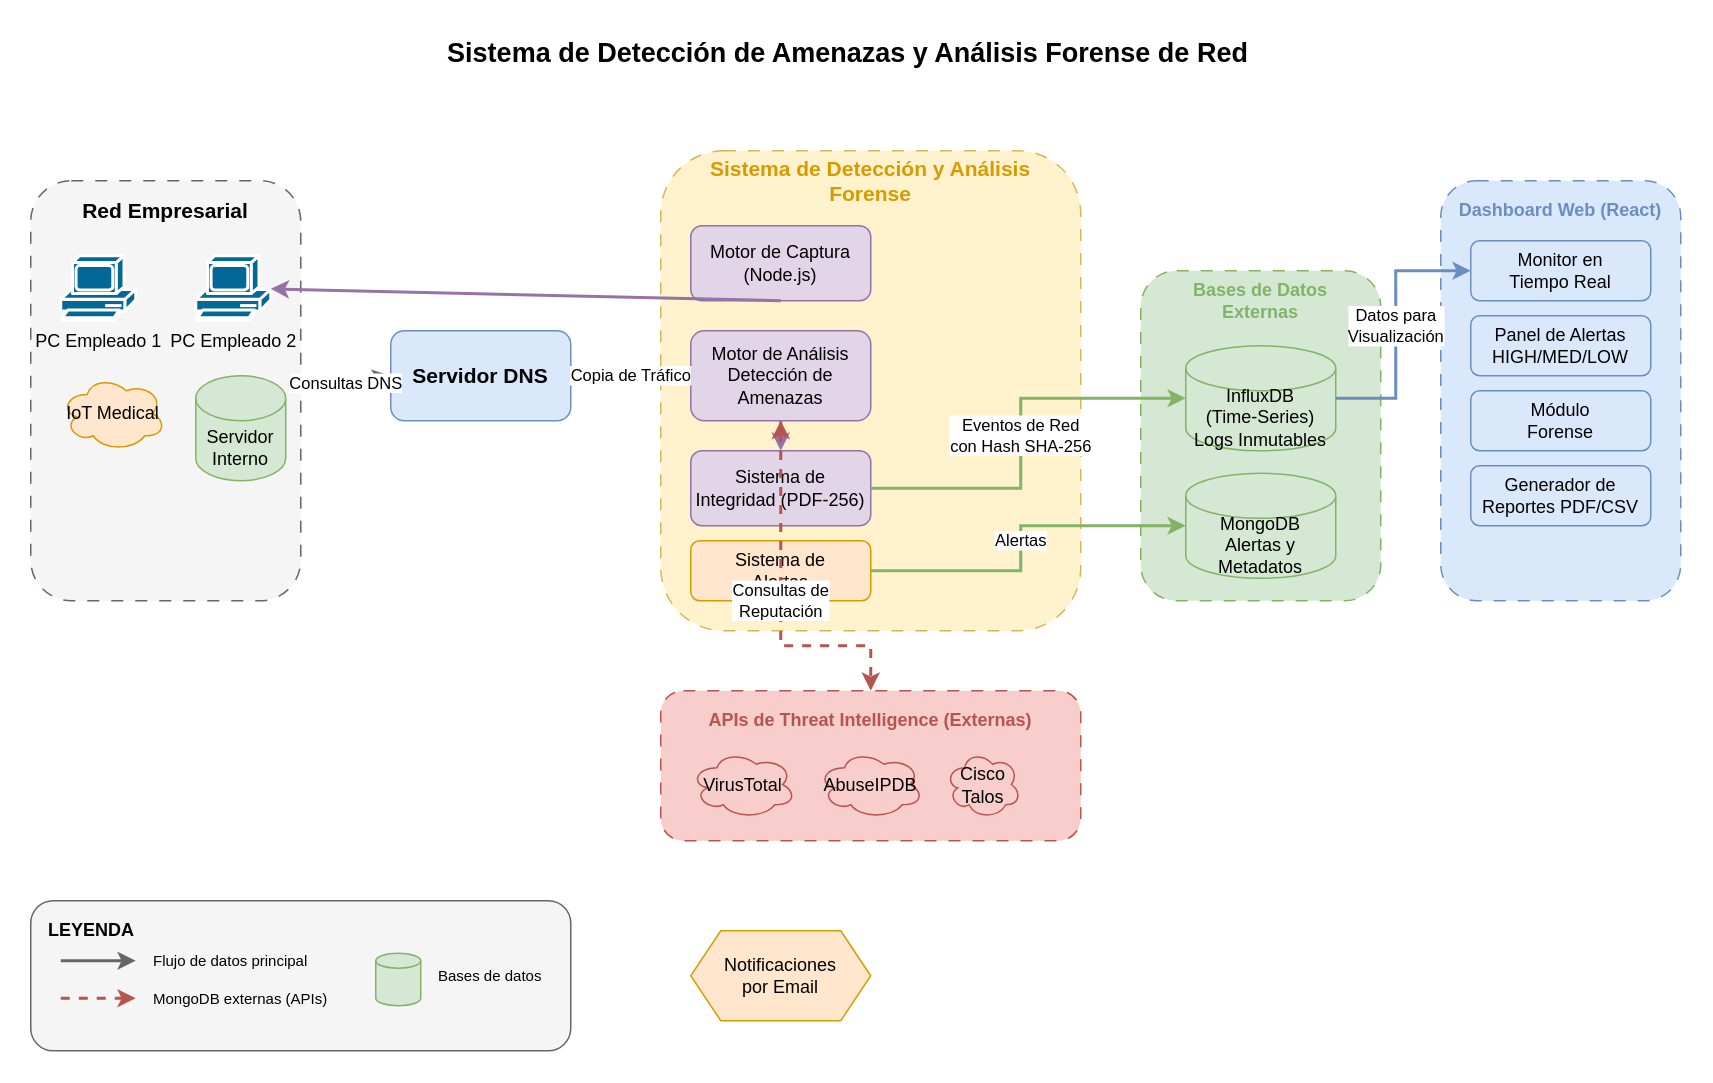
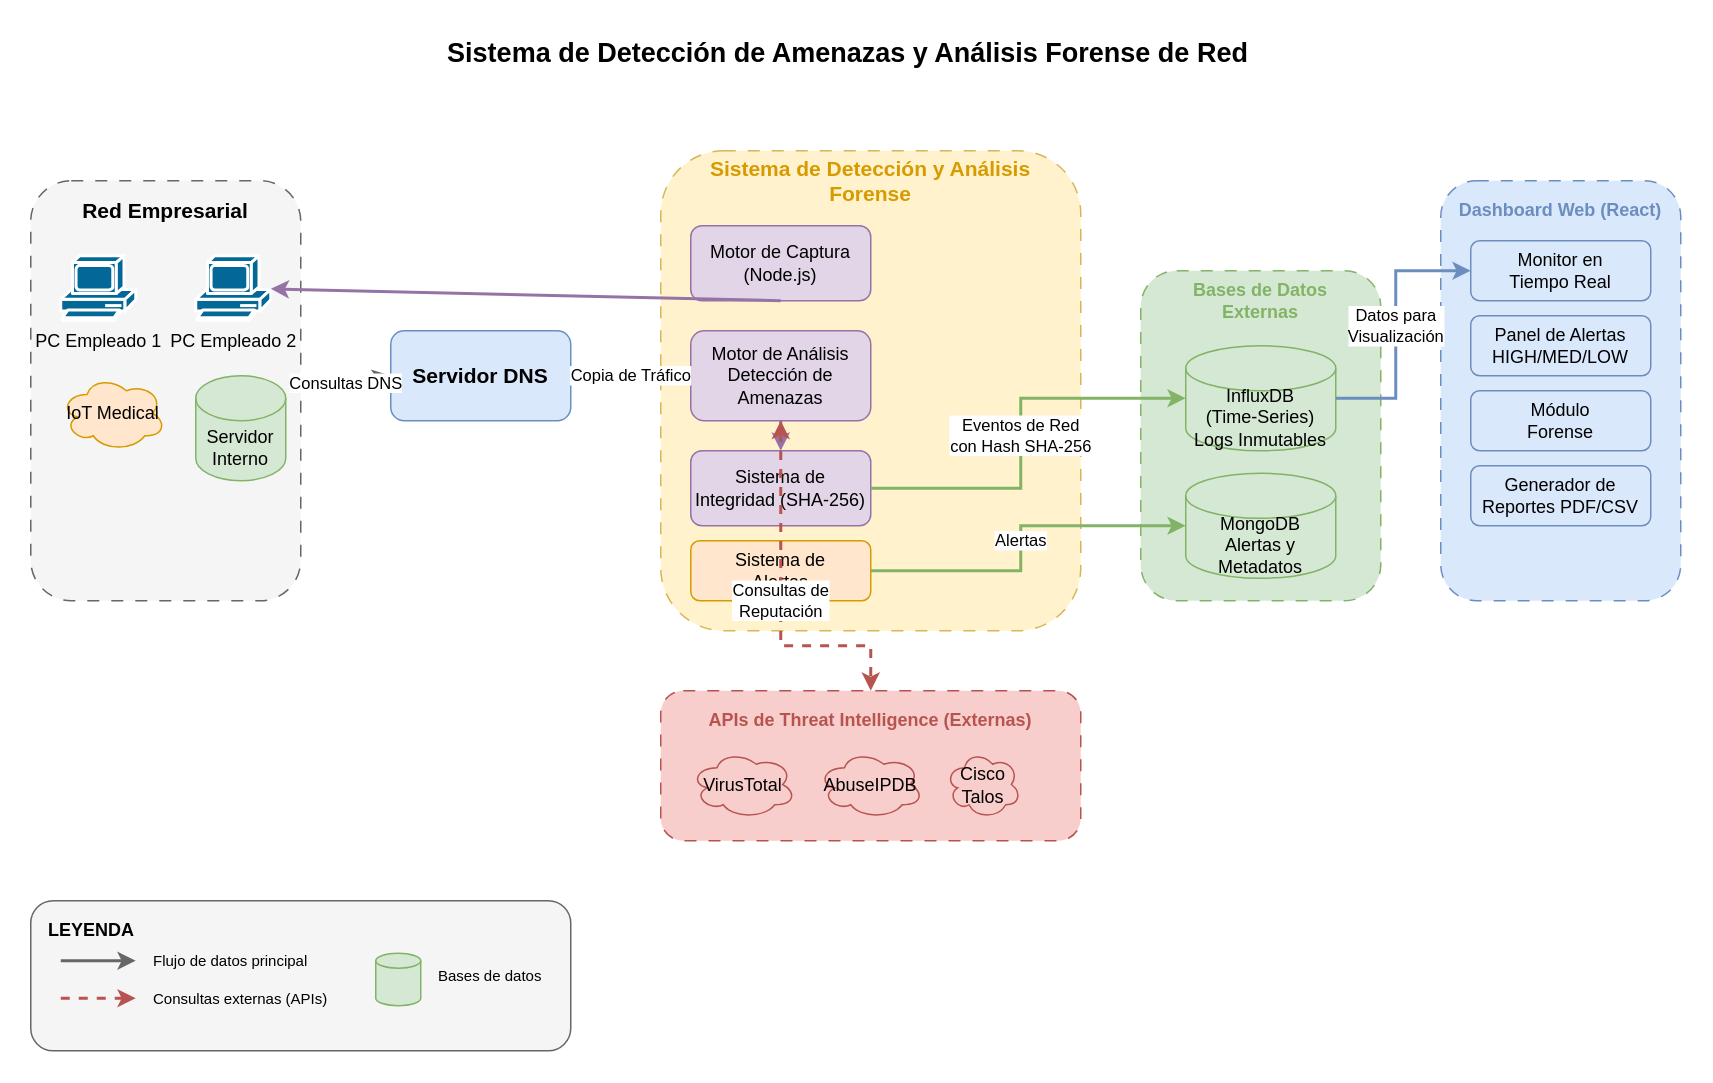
  <mxCell id="0" />
  <mxCell id="1" parent="0" />
  <mxCell id="2" value="Sistema de Detección de Amenazas y Análisis Forense de Red" style="text;html=1;strokeColor=none;fillColor=none;align=center;verticalAlign=middle;whiteSpace=wrap;rounded=0;fontSize=18;fontStyle=1" vertex="1" parent="1"><mxGeometry x="214.5" y="20" width="700" height="30" as="geometry" /></mxCell>
  <mxCell id="3" value="" style="rounded=1;whiteSpace=wrap;html=1;fillColor=#f5f5f5;strokeColor=#666666;dashed=1;dashPattern=8 8;" vertex="1" parent="1"><mxGeometry x="20" y="120" width="180" height="280" as="geometry" /></mxCell>
  <mxCell id="4" value="Red Empresarial" style="text;html=1;strokeColor=none;fillColor=none;align=center;verticalAlign=middle;whiteSpace=wrap;rounded=0;fontSize=14;fontStyle=1" vertex="1" parent="1"><mxGeometry x="50" y="130" width="120" height="20" as="geometry" /></mxCell>
  <mxCell id="5" value="PC Empleado 1" style="shape=mxgraph.cisco.computers_and_peripherals.pc;html=1;pointerEvents=1;dashed=0;fillColor=#036897;strokeColor=#ffffff;strokeWidth=2;verticalLabelPosition=bottom;verticalAlign=top;align=center;outlineConnect=0;" vertex="1" parent="1"><mxGeometry x="40" y="170" width="50" height="43" as="geometry" /></mxCell>
  <mxCell id="6" value="PC Empleado 2" style="shape=mxgraph.cisco.computers_and_peripherals.pc;html=1;pointerEvents=1;dashed=0;fillColor=#036897;strokeColor=#ffffff;strokeWidth=2;verticalLabelPosition=bottom;verticalAlign=top;align=center;outlineConnect=0;" vertex="1" parent="1"><mxGeometry x="130" y="170" width="50" height="43" as="geometry" /></mxCell>
  <mxCell id="7" value="IoT Medical" style="ellipse;shape=cloud;whiteSpace=wrap;html=1;fillColor=#ffe6cc;strokeColor=#d79b00;" vertex="1" parent="1"><mxGeometry x="40" y="250" width="70" height="50" as="geometry" /></mxCell>
  <mxCell id="8" value="Servidor Interno" style="shape=cylinder3;whiteSpace=wrap;html=1;boundedLbl=1;backgroundOutline=1;size=15;fillColor=#d5e8d4;strokeColor=#82b366;" vertex="1" parent="1"><mxGeometry x="130" y="250" width="60" height="70" as="geometry" /></mxCell>
  <mxCell id="9" value="Servidor DNS" style="rounded=1;whiteSpace=wrap;html=1;fillColor=#dae8fc;strokeColor=#6c8ebf;fontSize=14;fontStyle=1" vertex="1" parent="1"><mxGeometry x="260" y="220" width="120" height="60" as="geometry" /></mxCell>
  <mxCell id="10" value="Consultas DNS" style="endArrow=classic;html=1;rounded=0;entryX=0;entryY=0.5;entryDx=0;entryDy=0;exitX=1;exitY=0.5;exitDx=0;exitDy=0;strokeWidth=2;strokeColor=#666666;" edge="1" parent="1" source="3" target="9"><mxGeometry width="50" height="50" relative="1" as="geometry"><mxPoint x="200" y="260" as="sourcePoint" /><mxPoint x="250" y="210" as="targetPoint" /></mxGeometry></mxCell>
  <mxCell id="11" value="" style="rounded=1;whiteSpace=wrap;html=1;fillColor=#fff2cc;strokeColor=#d6b656;dashed=1;dashPattern=8 8;" vertex="1" parent="1"><mxGeometry x="440" y="100" width="280" height="320" as="geometry" /></mxCell>
  <mxCell id="12" value="Sistema de Detección y Análisis Forense" style="text;html=1;strokeColor=none;fillColor=none;align=center;verticalAlign=middle;whiteSpace=wrap;rounded=0;fontSize=14;fontStyle=1;fontColor=#d79b00;" vertex="1" parent="1"><mxGeometry x="450" y="110" width="260" height="20" as="geometry" /></mxCell>
  <mxCell id="13" value="Motor de Captura&#10;(Node.js)" style="rounded=1;whiteSpace=wrap;html=1;fillColor=#e1d5e7;strokeColor=#9673a6;" vertex="1" parent="1"><mxGeometry x="460" y="150" width="120" height="50" as="geometry" /></mxCell>
  <mxCell id="14" value="Motor de Análisis&#10;Detección de Amenazas" style="rounded=1;whiteSpace=wrap;html=1;fillColor=#e1d5e7;strokeColor=#9673a6;" vertex="1" parent="1"><mxGeometry x="460" y="220" width="120" height="60" as="geometry" /></mxCell>
- <mxCell id="15" value="Sistema de&#10;Integridad (PDF-256)" style="rounded=1;whiteSpace=wrap;html=1;fillColor=#e1d5e7;strokeColor=#9673a6;" vertex="1" parent="1"><mxGeometry x="460" y="300" width="120" height="50" as="geometry" /></mxCell>
+ <mxCell id="15" value="Sistema de&#10;Integridad (SHA-256)" style="rounded=1;whiteSpace=wrap;html=1;fillColor=#e1d5e7;strokeColor=#9673a6;" vertex="1" parent="1"><mxGeometry x="460" y="300" width="120" height="50" as="geometry" /></mxCell>
  <mxCell id="16" value="Sistema de&#10;Alertas" style="rounded=1;whiteSpace=wrap;html=1;fillColor=#ffe6cc;strokeColor=#d79b00;" vertex="1" parent="1"><mxGeometry x="460" y="360" width="120" height="40" as="geometry" /></mxCell>
  <mxCell id="17" value="Copia de Tráfico" style="endArrow=classic;html=1;rounded=0;exitX=1;exitY=0.5;exitDx=0;exitDy=0;strokeWidth=2;strokeColor=#6c8ebf;" edge="1" parent="1" source="9" target="14"><mxGeometry width="50" height="50" relative="1" as="geometry"><mxPoint x="380" y="250" as="sourcePoint" /><mxPoint x="430" y="200" as="targetPoint" /></mxGeometry></mxCell>
  <mxCell id="18" value="" style="endArrow=classic;html=1;rounded=0;exitX=0.5;exitY=1;exitDx=0;exitDy=0;strokeWidth=2;strokeColor=#9673a6;" edge="1" parent="1" source="13" target="6"><mxGeometry width="50" height="50" relative="1" as="geometry"><mxPoint x="520" y="250" as="sourcePoint" /><mxPoint x="520" y="220" as="targetPoint" /></mxGeometry></mxCell>
  <mxCell id="19" value="" style="endArrow=classic;html=1;rounded=0;exitX=0.5;exitY=1;exitDx=0;exitDy=0;entryX=0.5;entryY=0;entryDx=0;entryDy=0;strokeWidth=2;strokeColor=#9673a6;" edge="1" parent="1" source="14" target="15"><mxGeometry width="50" height="50" relative="1" as="geometry"><mxPoint x="520" y="280" as="sourcePoint" /><mxPoint x="520" y="300" as="targetPoint" /></mxGeometry></mxCell>
  <mxCell id="20" value="" style="rounded=1;whiteSpace=wrap;html=1;fillColor=#f8cecc;strokeColor=#b85450;dashed=1;dashPattern=8 8;" vertex="1" parent="1"><mxGeometry x="440" y="460" width="280" height="100" as="geometry" /></mxCell>
  <mxCell id="21" value="APIs de Threat Intelligence (Externas)" style="text;html=1;strokeColor=none;fillColor=none;align=center;verticalAlign=middle;whiteSpace=wrap;rounded=0;fontSize=12;fontStyle=1;fontColor=#b85450;" vertex="1" parent="1"><mxGeometry x="450" y="470" width="260" height="20" as="geometry" /></mxCell>
  <mxCell id="22" value="VirusTotal" style="ellipse;shape=cloud;whiteSpace=wrap;html=1;fillColor=#f8cecc;strokeColor=#b85450;" vertex="1" parent="1"><mxGeometry x="460" y="500" width="70" height="45" as="geometry" /></mxCell>
  <mxCell id="23" value="AbuseIPDB" style="ellipse;shape=cloud;whiteSpace=wrap;html=1;fillColor=#f8cecc;strokeColor=#b85450;" vertex="1" parent="1"><mxGeometry x="545" y="500" width="70" height="45" as="geometry" /></mxCell>
  <mxCell id="24" value="Cisco Talos" style="ellipse;shape=cloud;whiteSpace=wrap;html=1;fillColor=#f8cecc;strokeColor=#b85450;" vertex="1" parent="1"><mxGeometry x="630" y="500" width="50" height="45" as="geometry" /></mxCell>
  <mxCell id="25" value="Consultas de&#10;Reputación" style="endArrow=classic;startArrow=classic;html=1;rounded=0;exitX=0.5;exitY=1;exitDx=0;exitDy=0;entryX=0.5;entryY=0;entryDx=0;entryDy=0;strokeWidth=2;strokeColor=#b85450;dashed=1;" edge="1" parent="1" source="14" target="20"><mxGeometry width="50" height="50" relative="1" as="geometry"><mxPoint x="520" y="280" as="sourcePoint" /><mxPoint x="580" y="460" as="targetPoint" /><Array as="points"><mxPoint x="520" y="430" /><mxPoint x="580" y="430" /></Array></mxGeometry></mxCell>
  <mxCell id="26" value="" style="rounded=1;whiteSpace=wrap;html=1;fillColor=#d5e8d4;strokeColor=#82b366;dashed=1;dashPattern=8 8;" vertex="1" parent="1"><mxGeometry x="760" y="180" width="160" height="220" as="geometry" /></mxCell>
  <mxCell id="27" value="Bases de Datos Externas" style="text;html=1;strokeColor=none;fillColor=none;align=center;verticalAlign=middle;whiteSpace=wrap;rounded=0;fontSize=12;fontStyle=1;fontColor=#82b366;" vertex="1" parent="1"><mxGeometry x="770" y="190" width="140" height="20" as="geometry" /></mxCell>
  <mxCell id="28" value="InfluxDB&#10;(Time-Series)&#10;Logs Inmutables" style="shape=cylinder3;whiteSpace=wrap;html=1;boundedLbl=1;backgroundOutline=1;size=15;fillColor=#d5e8d4;strokeColor=#82b366;" vertex="1" parent="1"><mxGeometry x="790" y="230" width="100" height="70" as="geometry" /></mxCell>
  <mxCell id="29" value="MongoDB&#10;Alertas y&#10;Metadatos" style="shape=cylinder3;whiteSpace=wrap;html=1;boundedLbl=1;backgroundOutline=1;size=15;fillColor=#d5e8d4;strokeColor=#82b366;" vertex="1" parent="1"><mxGeometry x="790" y="315" width="100" height="70" as="geometry" /></mxCell>
  <mxCell id="30" value="Eventos de Red&#10;con Hash SHA-256" style="endArrow=classic;html=1;rounded=0;exitX=1;exitY=0.5;exitDx=0;exitDy=0;entryX=0;entryY=0.5;entryDx=0;entryDy=0;entryPerimeter=0;strokeWidth=2;strokeColor=#82b366;" edge="1" parent="1" source="15" target="28"><mxGeometry width="50" height="50" relative="1" as="geometry"><mxPoint x="580" y="325" as="sourcePoint" /><mxPoint x="790" y="265" as="targetPoint" /><Array as="points"><mxPoint x="680" y="325" /><mxPoint x="680" y="265" /></Array></mxGeometry></mxCell>
  <mxCell id="31" value="Alertas" style="endArrow=classic;html=1;rounded=0;exitX=1;exitY=0.5;exitDx=0;exitDy=0;entryX=0;entryY=0.5;entryDx=0;entryDy=0;entryPerimeter=0;strokeWidth=2;strokeColor=#82b366;" edge="1" parent="1" source="16" target="29"><mxGeometry width="50" height="50" relative="1" as="geometry"><mxPoint x="580" y="380" as="sourcePoint" /><mxPoint x="790" y="350" as="targetPoint" /><Array as="points"><mxPoint x="680" y="380" /><mxPoint x="680" y="350" /></Array></mxGeometry></mxCell>
  <mxCell id="32" value="" style="rounded=1;whiteSpace=wrap;html=1;fillColor=#dae8fc;strokeColor=#6c8ebf;dashed=1;dashPattern=8 8;" vertex="1" parent="1"><mxGeometry x="960" y="120" width="160" height="280" as="geometry" /></mxCell>
  <mxCell id="33" value="Dashboard Web (React)" style="text;html=1;strokeColor=none;fillColor=none;align=center;verticalAlign=middle;whiteSpace=wrap;rounded=0;fontSize=12;fontStyle=1;fontColor=#6c8ebf;" vertex="1" parent="1"><mxGeometry x="970" y="130" width="140" height="20" as="geometry" /></mxCell>
  <mxCell id="34" value="Monitor en&#10;Tiempo Real" style="rounded=1;whiteSpace=wrap;html=1;fillColor=#dae8fc;strokeColor=#6c8ebf;" vertex="1" parent="1"><mxGeometry x="980" y="160" width="120" height="40" as="geometry" /></mxCell>
  <mxCell id="35" value="Panel de Alertas&#10;HIGH/MED/LOW" style="rounded=1;whiteSpace=wrap;html=1;fillColor=#dae8fc;strokeColor=#6c8ebf;" vertex="1" parent="1"><mxGeometry x="980" y="210" width="120" height="40" as="geometry" /></mxCell>
  <mxCell id="36" value="Módulo&#10;Forense" style="rounded=1;whiteSpace=wrap;html=1;fillColor=#dae8fc;strokeColor=#6c8ebf;" vertex="1" parent="1"><mxGeometry x="980" y="260" width="120" height="40" as="geometry" /></mxCell>
  <mxCell id="37" value="Generador de&#10;Reportes PDF/CSV" style="rounded=1;whiteSpace=wrap;html=1;fillColor=#dae8fc;strokeColor=#6c8ebf;" vertex="1" parent="1"><mxGeometry x="980" y="310" width="120" height="40" as="geometry" /></mxCell>
  <mxCell id="38" value="Datos para&#10;Visualización" style="endArrow=classic;html=1;rounded=0;exitX=1;exitY=0.5;exitDx=0;exitDy=0;exitPerimeter=0;entryX=0;entryY=0.5;entryDx=0;entryDy=0;strokeWidth=2;strokeColor=#6c8ebf;" edge="1" parent="1" source="28" target="34"><mxGeometry width="50" height="50" relative="1" as="geometry"><mxPoint x="890" y="265" as="sourcePoint" /><mxPoint x="980" y="180" as="targetPoint" /><Array as="points"><mxPoint x="930" y="265" /><mxPoint x="930" y="180" /></Array></mxGeometry></mxCell>
- <mxCell id="39" value="Notificaciones&#10;por Email" style="shape=hexagon;perimeter=hexagonPerimeter2;whiteSpace=wrap;html=1;fixedSize=1;fillColor=#ffe6cc;strokeColor=#d79b00;" vertex="1" parent="1"><mxGeometry x="460" y="620" width="120" height="60" as="geometry" /></mxCell>
  <mxCell id="40" value="" style="rounded=1;whiteSpace=wrap;html=1;fillColor=#f5f5f5;strokeColor=#666666;" vertex="1" parent="1"><mxGeometry x="20" y="600" width="360" height="100" as="geometry" /></mxCell>
  <mxCell id="41" value="LEYENDA" style="text;html=1;strokeColor=none;fillColor=none;align=left;verticalAlign=middle;whiteSpace=wrap;rounded=0;fontSize=12;fontStyle=1" vertex="1" parent="1"><mxGeometry x="30" y="610" width="80" height="20" as="geometry" /></mxCell>
  <mxCell id="42" value="" style="endArrow=classic;html=1;rounded=0;strokeWidth=2;strokeColor=#666666;" edge="1" parent="1"><mxGeometry width="50" height="50" relative="1" as="geometry"><mxPoint x="40" y="640" as="sourcePoint" /><mxPoint x="90" y="640" as="targetPoint" /></mxGeometry></mxCell>
  <mxCell id="43" value="Flujo de datos principal" style="text;html=1;strokeColor=none;fillColor=none;align=left;verticalAlign=middle;whiteSpace=wrap;rounded=0;fontSize=10" vertex="1" parent="1"><mxGeometry x="100" y="630" width="130" height="20" as="geometry" /></mxCell>
  <mxCell id="44" value="" style="endArrow=classic;html=1;rounded=0;strokeWidth=2;strokeColor=#b85450;dashed=1;" edge="1" parent="1"><mxGeometry width="50" height="50" relative="1" as="geometry"><mxPoint x="40" y="665" as="sourcePoint" /><mxPoint x="90" y="665" as="targetPoint" /></mxGeometry></mxCell>
- <mxCell id="45" value="MongoDB externas (APIs)" style="text;html=1;strokeColor=none;fillColor=none;align=left;verticalAlign=middle;whiteSpace=wrap;rounded=0;fontSize=10" vertex="1" parent="1"><mxGeometry x="100" y="655" width="130" height="20" as="geometry" /></mxCell>
+ <mxCell id="45" value="Consultas externas (APIs)" style="text;html=1;strokeColor=none;fillColor=none;align=left;verticalAlign=middle;whiteSpace=wrap;rounded=0;fontSize=10" vertex="1" parent="1"><mxGeometry x="100" y="655" width="130" height="20" as="geometry" /></mxCell>
  <mxCell id="46" value="" style="shape=cylinder3;whiteSpace=wrap;html=1;boundedLbl=1;backgroundOutline=1;size=5;fillColor=#d5e8d4;strokeColor=#82b366;" vertex="1" parent="1"><mxGeometry x="250" y="635" width="30" height="35" as="geometry" /></mxCell>
  <mxCell id="47" value="Bases de datos" style="text;html=1;strokeColor=none;fillColor=none;align=left;verticalAlign=middle;whiteSpace=wrap;rounded=0;fontSize=10" vertex="1" parent="1"><mxGeometry x="290" y="640" width="80" height="20" as="geometry" /></mxCell>
